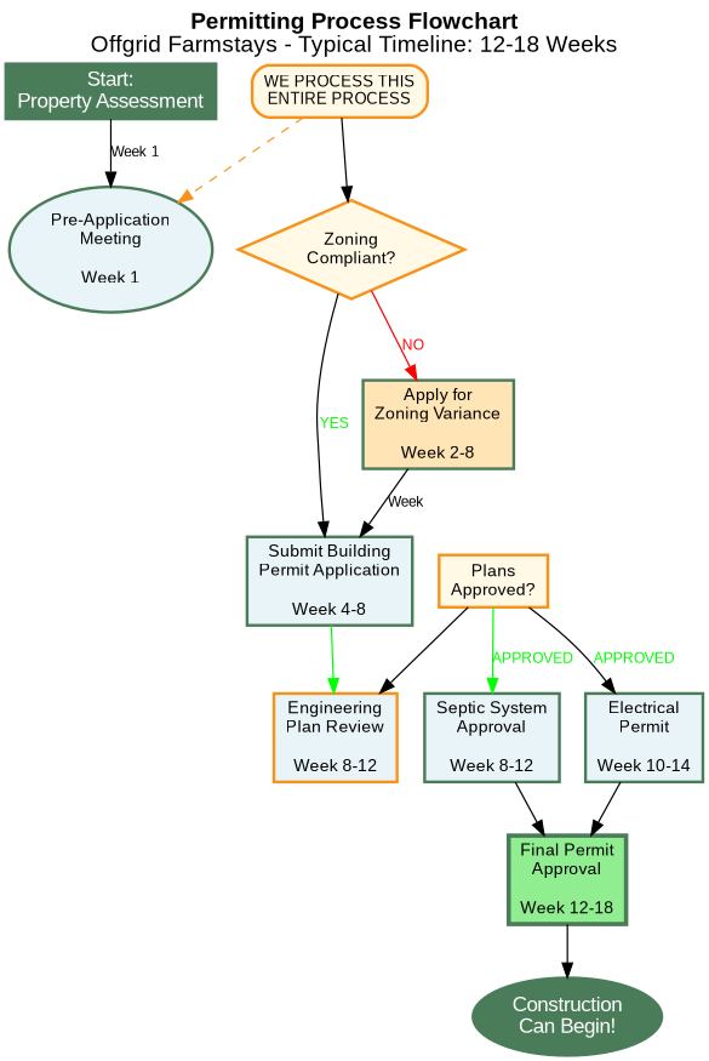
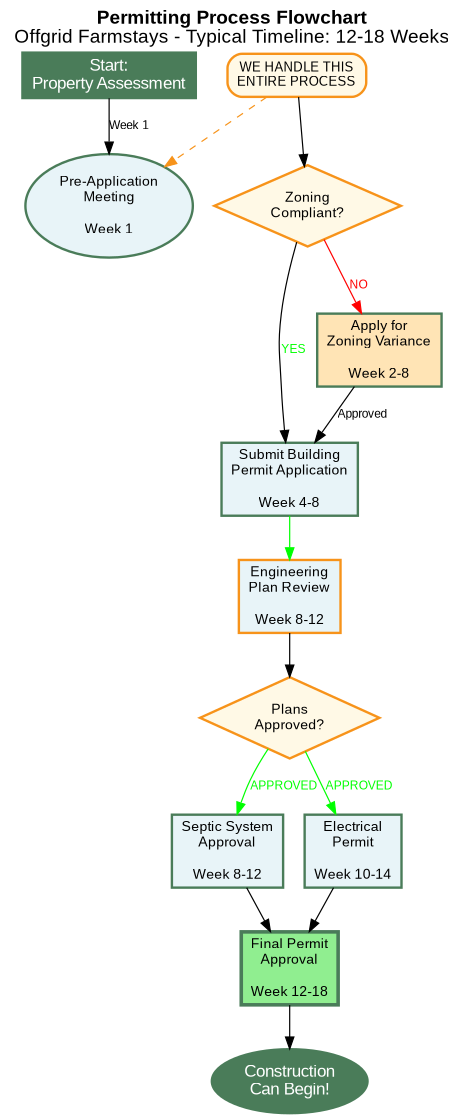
  digraph {
    fontname=Arial
    fontsize=16
    label=<<b>Permitting Process Flowchart</b><br/>Offgrid Farmstays - Typical Timeline: 12-18 Weeks>
    labelloc=t
    rankdir=TB
    node [color="#4A7C59" fillcolor="#E8F4F8" fontname=Arial fontsize=12 penwidth=2 shape=box style=filled]
    edge [fontname=Arial fontsize=10]
    n1 [fillcolor="#4A7C59" fontcolor=white fontsize=14 label="Start:\nProperty Assessment"]
    n2 [label="Pre-Application\nMeeting\n\nWeek 1" shape=ellipse]
    n3 [fillcolor="#4A7C59" fontcolor=white fontsize=14 label="Construction\nCan Begin!" shape=ellipse]
    n4 [color="#F7931A" fillcolor="#FFF9E6" label="Zoning\nCompliant?" shape=diamond]
    n5 [label="Submit Building\nPermit Application\n\nWeek 4-8"]
    n6 [fillcolor="#FFE4B5" label="Apply for\nZoning Variance\n\nWeek 2-8"]
    n7 [color="#F7931A" label="Engineering\nPlan Review\n\nWeek 8-12"]
-   n8 [color="#F7931A" fillcolor="#FFF9E6" label="Plans\nApproved?"]
+   n8 [color="#F7931A" fillcolor="#FFF9E6" label="Plans\nApproved?" shape=diamond]
    n9 [label="Septic System\nApproval\n\nWeek 8-12"]
    n10 [label="Electrical\nPermit\n\nWeek 10-14"]
    n11 [fillcolor="#90EE90" label="Final Permit\nApproval\n\nWeek 12-18" penwidth=3]
-   n12 [color="#F7931A" fillcolor="#FFF9E6" fontsize=11 label="WE PROCESS THIS\nENTIRE PROCESS" style="filled,rounded"]
+   n12 [color="#F7931A" fillcolor="#FFF9E6" fontsize=11 label="WE HANDLE THIS\nENTIRE PROCESS" style="filled,rounded"]
    n1 -> n2 [label="Week 1"]
    n4 -> n5 [color=black fontcolor=green label=YES]
    n4 -> n6 [color=red fontcolor=red label=NO]
    n5 -> n7 [color=green]
-   n6 -> n5 [label=Week]
-   n8 -> n7
+   n6 -> n5 [label=Approved]
+   n7 -> n8
    n8 -> n9 [color=green fontcolor=green label=APPROVED]
-   n8 -> n10 [color=black fontcolor=green label=APPROVED]
+   n8 -> n10 [color=green fontcolor=green label=APPROVED]
    n9 -> n11
    n10 -> n11
    n11 -> n3
    n12 -> n2 [color="#F7931A" style=dashed]
    n12 -> n4
  }
